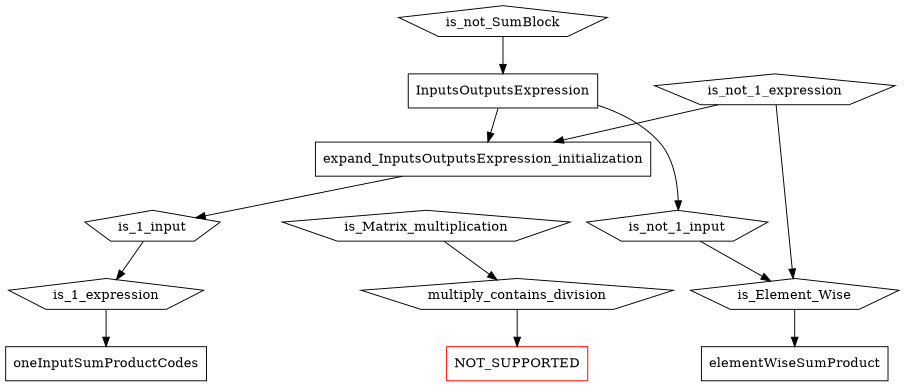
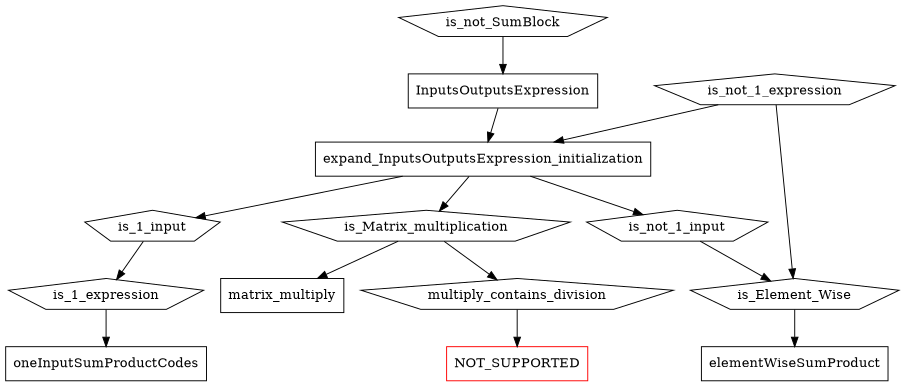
  digraph {
    rankdir=UD
    node [shape=polygon sides=5]
    n1 [label=InputsOutputsExpression shape=box]
    is_not_SumBlock
    expand_InputsOutputsExpression_initialization [shape=box]
    is_1_input
    is_Matrix_multiplication
    is_not_1_input
    NOT_SUPPORTED [color=red shape=box]
    oneInputSumProductCodes [shape=box]
+   matrix_multiply [shape=box]
    is_1_expression
    n11 [label=multiply_contains_division]
    is_not_1_expression
    is_Element_Wise
    elementWiseSumProduct [shape=box]
    n1 -> expand_InputsOutputsExpression_initialization
    is_not_SumBlock -> n1
    expand_InputsOutputsExpression_initialization -> is_1_input
-   n1 -> is_not_1_input
+   expand_InputsOutputsExpression_initialization -> is_Matrix_multiplication
+   expand_InputsOutputsExpression_initialization -> is_not_1_input
    is_1_input -> is_1_expression
+   is_Matrix_multiplication -> matrix_multiply
    is_Matrix_multiplication -> n11
    is_not_1_input -> is_Element_Wise
    is_1_expression -> oneInputSumProductCodes
    n11 -> NOT_SUPPORTED
    is_not_1_expression -> expand_InputsOutputsExpression_initialization
    is_not_1_expression -> is_Element_Wise
    is_Element_Wise -> elementWiseSumProduct
  }
